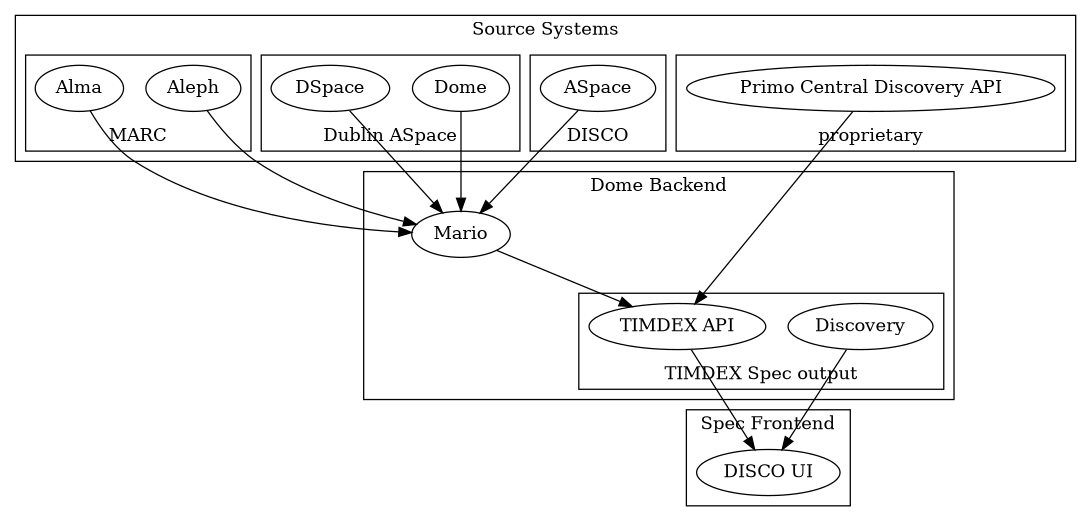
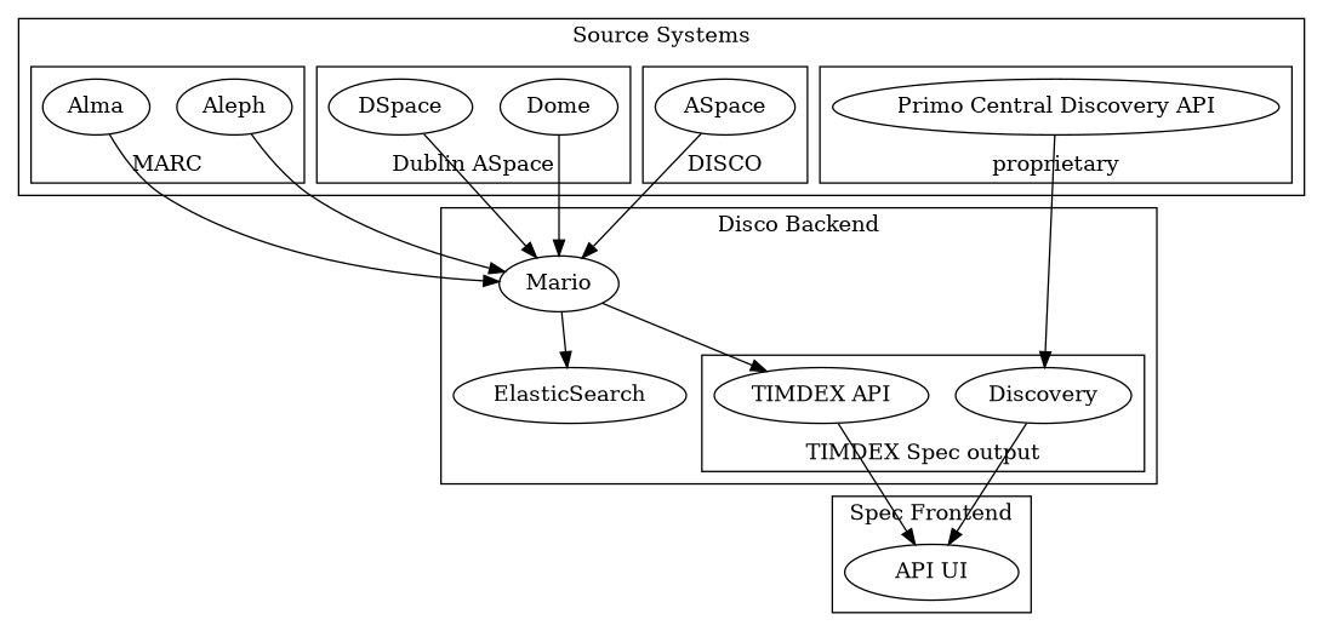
  digraph {
    ASpace
    Dome
    DSpace
    Aleph
    Alma
    "Primo Central Discovery API"
    n7 [label=Discovery]
    "TIMDEX API"
    Mario
-   "DISCO UI"
+   ElasticSearch
+   "DISCO UI" [label="API UI"]
    subgraph cluster_1 {
      label="Source Systems"
      subgraph cluster_2 {
        label=DISCO
        labelloc=b
        ASpace
      }
      subgraph cluster_3 {
        label="Dublin ASpace"
        labelloc=b
        Dome
        DSpace
      }
      subgraph cluster_4 {
        label=MARC
        labelloc=b
        Aleph
        Alma
      }
      subgraph cluster_5 {
        label=proprietary
        labelloc=b
        "Primo Central Discovery API"
      }
    }
    subgraph cluster_6 {
-     label="Dome Backend"
+     label="Disco Backend"
      Mario
+     ElasticSearch
      subgraph cluster_7 {
        label="TIMDEX Spec output"
        labelloc=b
        n7
        "TIMDEX API"
      }
    }
    subgraph cluster_8 {
      label="Spec Frontend"
      "DISCO UI"
    }
    ASpace -> Mario
    Dome -> Mario
    DSpace -> Mario
    Aleph -> Mario
    Alma -> Mario
-   "Primo Central Discovery API" -> "TIMDEX API"
+   "Primo Central Discovery API" -> n7
    n7 -> "DISCO UI"
    "TIMDEX API" -> "DISCO UI"
    Mario -> "TIMDEX API"
+   Mario -> ElasticSearch
  }
